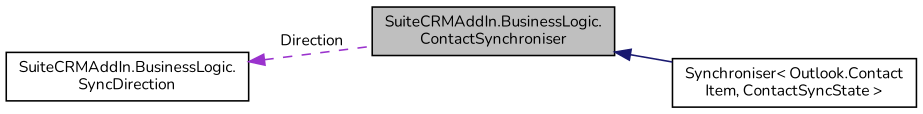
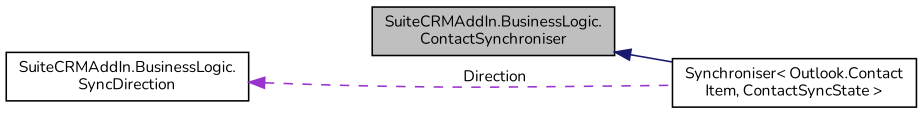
  digraph {
    fontname=Nunito
    rankdir=LR
    node [color=black fillcolor=white fontname=Nunito fontsize=10 shape=record style=filled]
    edge [dir=back fontname=Nunito fontsize=10 labelfontname=Helvetica labelfontsize=10]
    n1 [fillcolor=grey75 fontcolor=black height=0.2 label="SuiteCRMAddIn.BusinessLogic.\lContactSynchroniser" width=0.4]
    n2 [height=0.2 label="Synchroniser\< Outlook.Contact\lItem, ContactSyncState \>" width=0.4]
    n3 [height=0.2 label="SuiteCRMAddIn.BusinessLogic.\lSyncDirection" width=0.4]
    n1 -> n2 [color=midnightblue style=solid]
-   n3 -> n1 [color=darkorchid3 label=" Direction" style=dashed]
+   n3 -> n2 [color=darkorchid3 label=" Direction" style=dashed]
  }
